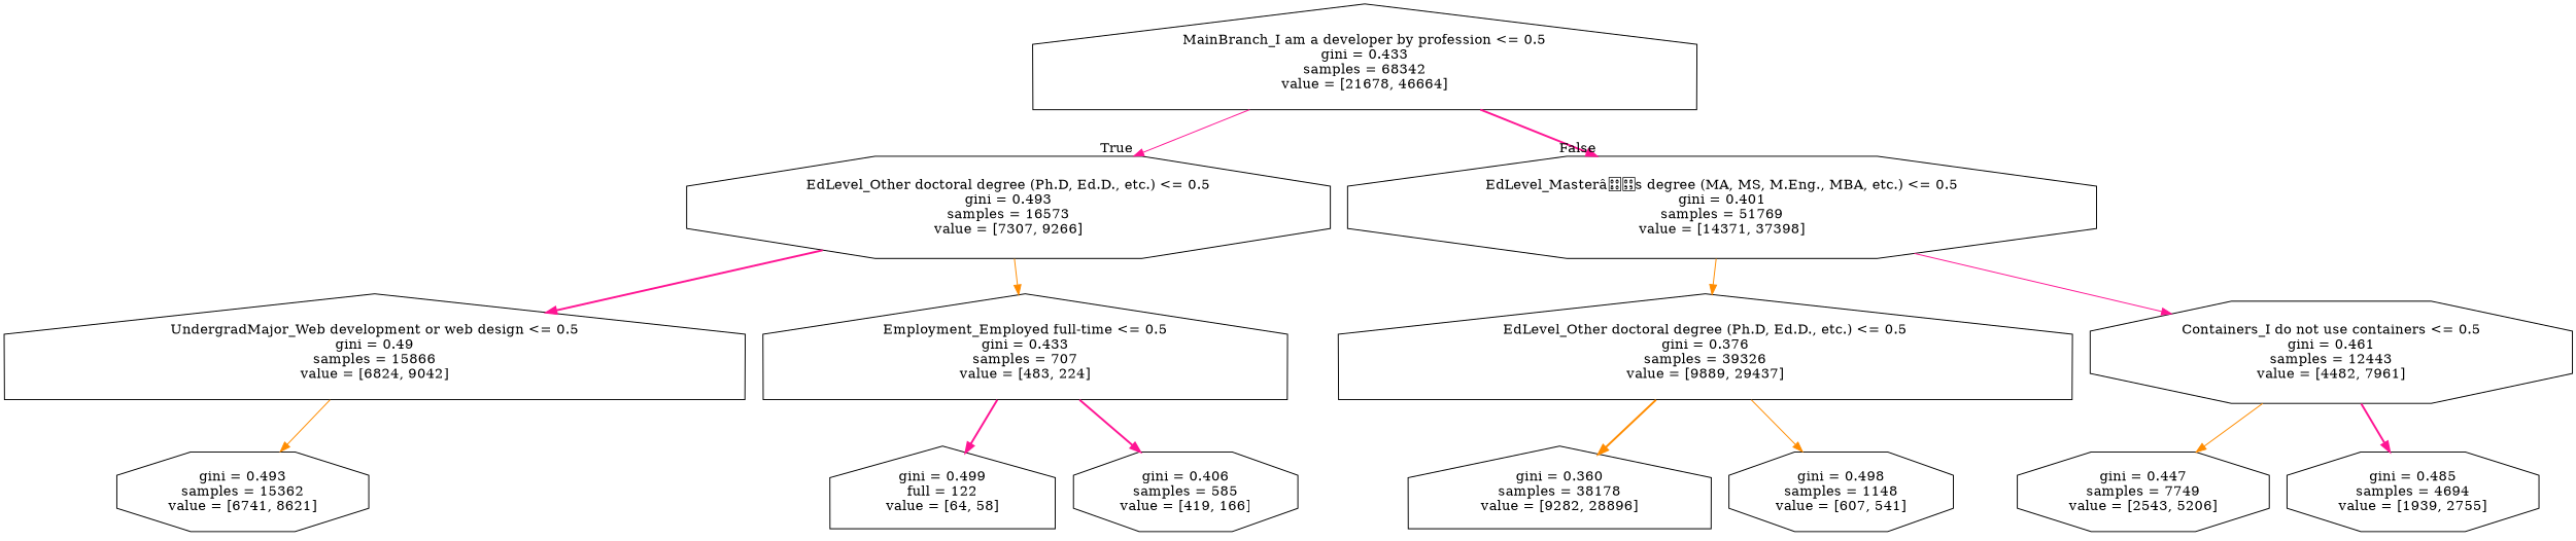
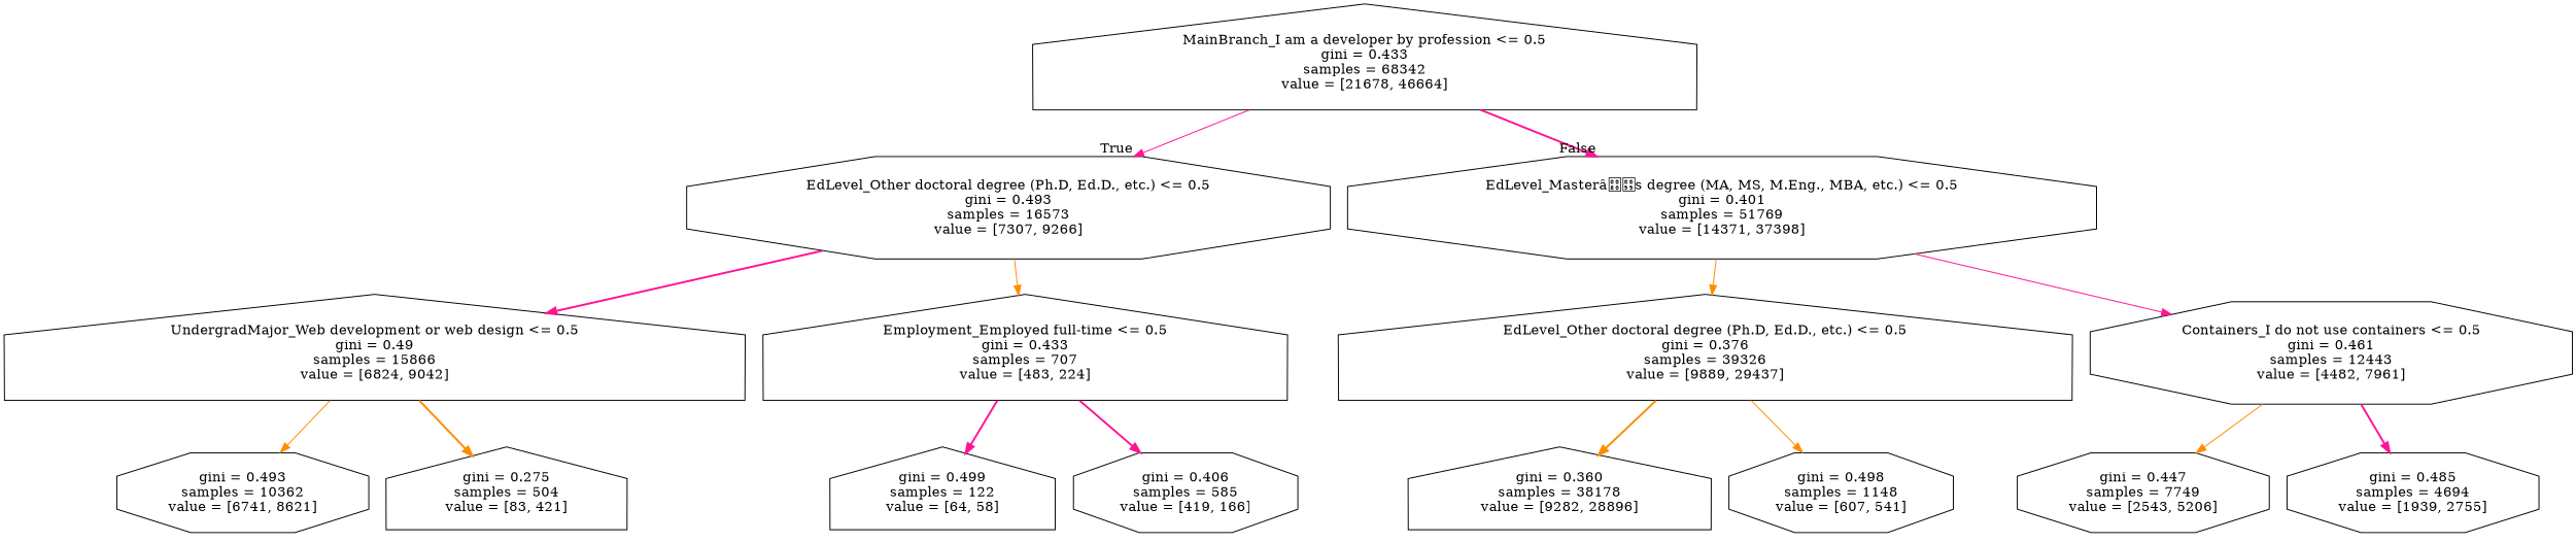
  digraph {
    node [shape=octagon]
    edge [color=deeppink style=solid]
    n1 [label="MainBranch_I am a developer by profession <= 0.5\ngini = 0.433\nsamples = 68342\nvalue = [21678, 46664]" shape=house]
    n2 [label="EdLevel_Other doctoral degree (Ph.D, Ed.D., etc.) <= 0.5\ngini = 0.493\nsamples = 16573\nvalue = [7307, 9266]"]
    n3 [label="EdLevel_Masterâs degree (MA, MS, M.Eng., MBA, etc.) <= 0.5\ngini = 0.401\nsamples = 51769\nvalue = [14371, 37398]"]
    n4 [label="UndergradMajor_Web development or web design <= 0.5\ngini = 0.49\nsamples = 15866\nvalue = [6824, 9042]" shape=house]
    n5 [label="Employment_Employed full-time <= 0.5\ngini = 0.433\nsamples = 707\nvalue = [483, 224]" shape=house]
    n6 [label="EdLevel_Other doctoral degree (Ph.D, Ed.D., etc.) <= 0.5\ngini = 0.376\nsamples = 39326\nvalue = [9889, 29437]" shape=house]
    n7 [label="Containers_I do not use containers <= 0.5\ngini = 0.461\nsamples = 12443\nvalue = [4482, 7961]"]
-   n8 [label="gini = 0.493\nsamples = 15362\nvalue = [6741, 8621]"]
-   n10 [label="gini = 0.499\nfull = 122\nvalue = [64, 58]" shape=house]
+   n8 [label="gini = 0.493\nsamples = 10362\nvalue = [6741, 8621]"]
+   n9 [label="gini = 0.275\nsamples = 504\nvalue = [83, 421]" shape=house]
+   n10 [label="gini = 0.499\nsamples = 122\nvalue = [64, 58]" shape=house]
    n11 [label="gini = 0.406\nsamples = 585\nvalue = [419, 166]"]
    n12 [label="gini = 0.360\nsamples = 38178\nvalue = [9282, 28896]" shape=house]
    n13 [label="gini = 0.498\nsamples = 1148\nvalue = [607, 541]"]
    n14 [label="gini = 0.447\nsamples = 7749\nvalue = [2543, 5206]"]
    n15 [label="gini = 0.485\nsamples = 4694\nvalue = [1939, 2755]"]
    n1 -> n2 [headlabel=True labelangle=45 labeldistance=2.5]
    n1 -> n3 [headlabel=False labelangle=-45 labeldistance=2.5 style=bold]
    n2 -> n4 [style=bold]
    n2 -> n5 [color=darkorange]
    n3 -> n6 [color=darkorange]
    n3 -> n7
    n4 -> n8 [color=darkorange]
+   n4 -> n9 [color=darkorange style=bold]
    n5 -> n10 [style=bold]
    n5 -> n11 [style=bold]
    n6 -> n12 [color=darkorange style=bold]
    n6 -> n13 [color=darkorange]
    n7 -> n14 [color=darkorange]
    n7 -> n15 [style=bold]
  }
